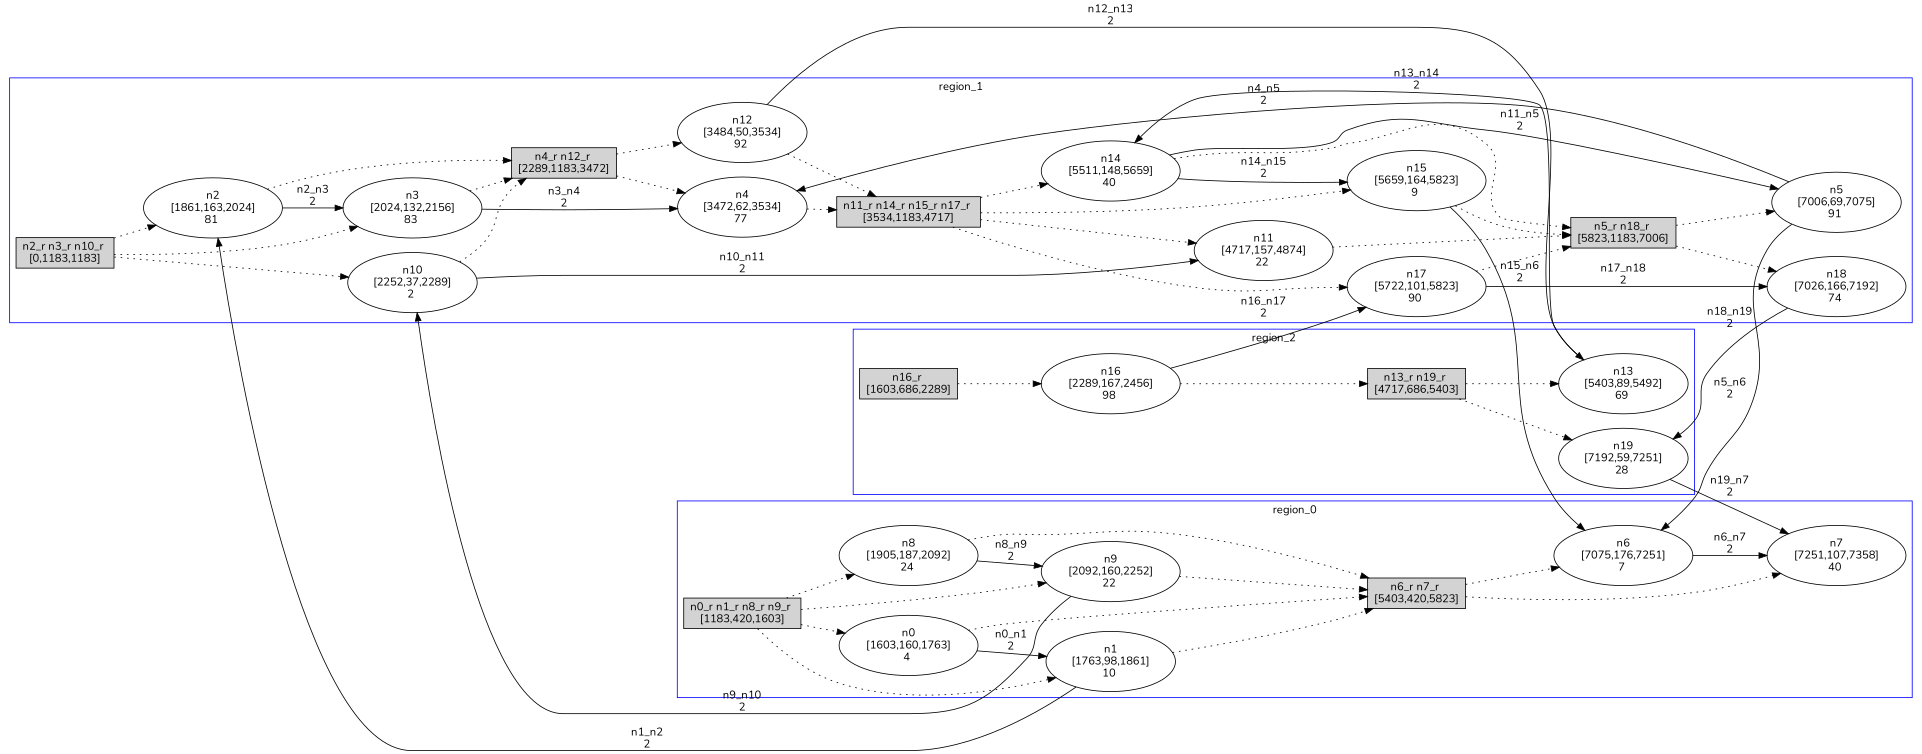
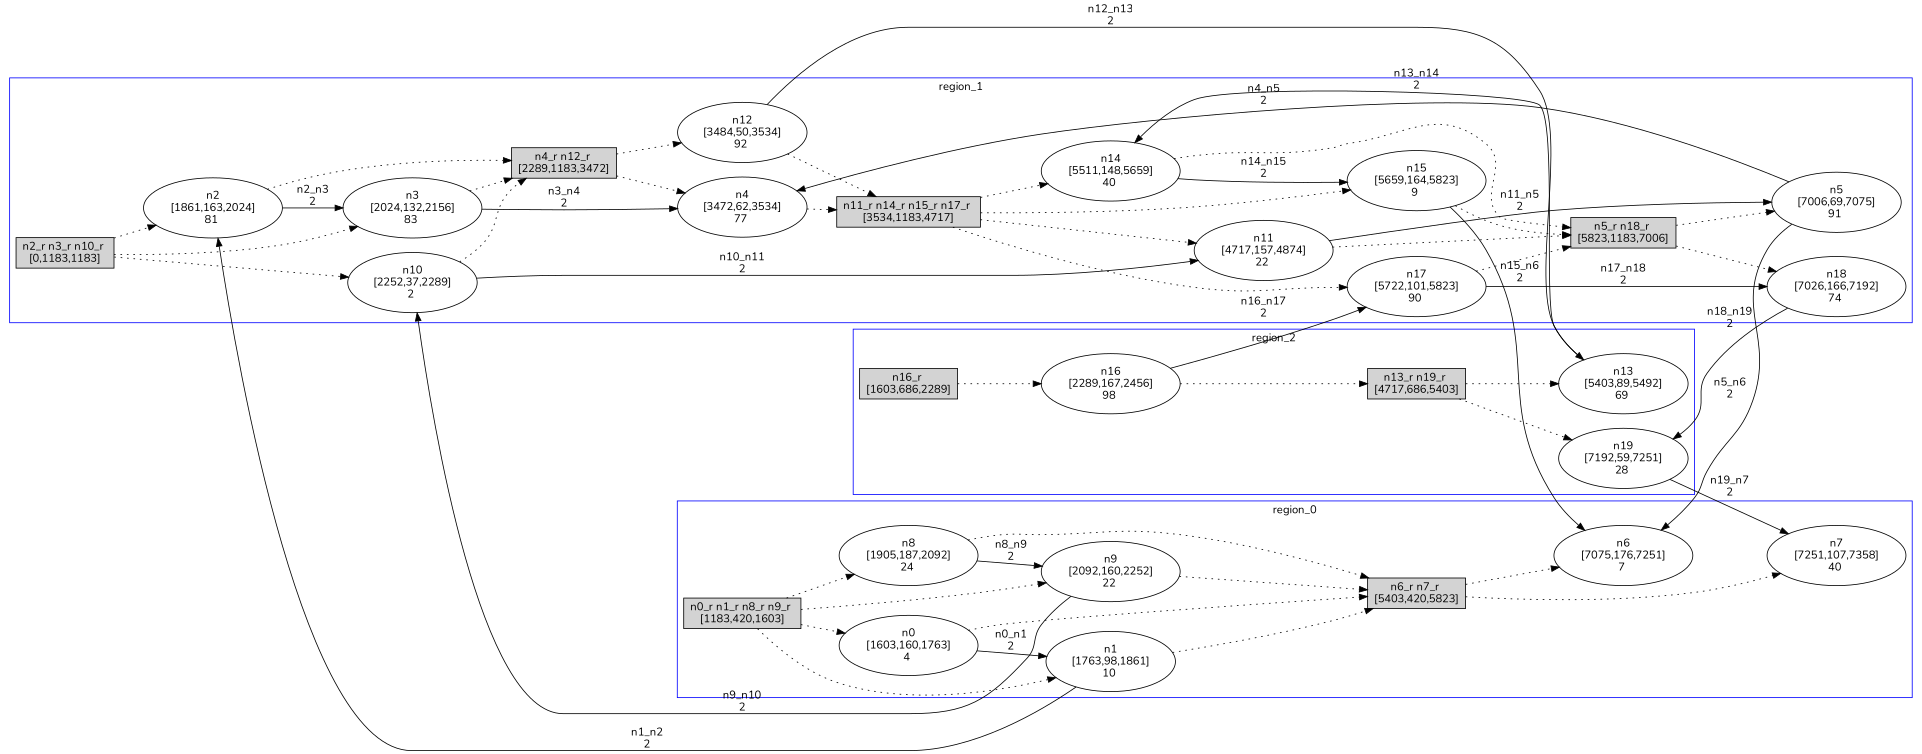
  digraph {
    fontname=Nunito
    rankdir=LR
    node [fontname=Nunito]
    edge [fontname=Nunito style=dotted]
    n1 [label="n0_r n1_r n8_r n9_r \n[1183,420,1603]" shape=box style=filled]
    n2 [label="n0\n[1603,160,1763]\n4 "]
    n3 [label="n1\n[1763,98,1861]\n10 "]
    n4 [label="n8\n[1905,187,2092]\n24 "]
    n5 [label="n9\n[2092,160,2252]\n22 "]
    n6 [label="n6_r n7_r \n[5403,420,5823]" shape=box style=filled]
    n7 [label="n6\n[7075,176,7251]\n7 "]
    n8 [label="n7\n[7251,107,7358]\n40 "]
    n9 [label="n2_r n3_r n10_r \n[0,1183,1183]" shape=box style=filled]
    n10 [label="n2\n[1861,163,2024]\n81 "]
    n11 [label="n3\n[2024,132,2156]\n83 "]
    n12 [label="n10\n[2252,37,2289]\n2 "]
    n13 [label="n4_r n12_r \n[2289,1183,3472]" shape=box style=filled]
    n14 [label="n4\n[3472,62,3534]\n77 "]
    n15 [label="n12\n[3484,50,3534]\n92 "]
    n16 [label="n11_r n14_r n15_r n17_r \n[3534,1183,4717]" shape=box style=filled]
    n17 [label="n11\n[4717,157,4874]\n22 "]
    n18 [label="n14\n[5511,148,5659]\n40 "]
    n19 [label="n15\n[5659,164,5823]\n9 "]
    n20 [label="n17\n[5722,101,5823]\n90 "]
    n21 [label="n5_r n18_r \n[5823,1183,7006]" shape=box style=filled]
    n22 [label="n5\n[7006,69,7075]\n91 "]
    n23 [label="n18\n[7026,166,7192]\n74 "]
    n24 [label="n16_r \n[1603,686,2289]" shape=box style=filled]
    n25 [label="n16\n[2289,167,2456]\n98 "]
    n26 [label="n13_r n19_r \n[4717,686,5403]" shape=box style=filled]
    n27 [label="n13\n[5403,89,5492]\n69 "]
    n28 [label="n19\n[7192,59,7251]\n28 "]
    subgraph cluster_1 {
      color=blue
      label=region_0
      stytle=filled
      n1
      n2
      n3
      n4
      n5
      n6
      n7
      n8
    }
    subgraph cluster_2 {
      color=blue
      label=region_1
      stytle=filled
      n9
      n10
      n11
      n12
      n13
      n14
      n15
      n16
      n17
      n18
      n19
      n20
      n21
      n22
      n23
    }
    subgraph cluster_3 {
      color=blue
      label=region_2
      stytle=filled
      n24
      n25
      n26
      n27
      n28
    }
    n1 -> n2
    n1 -> n3
    n1 -> n4
    n1 -> n5
    n2 -> n3 [label="n0_n1\n2" style=""]
    n2 -> n6
    n3 -> n6
    n3 -> n10 [label="n1_n2\n2" style=""]
    n4 -> n5 [label="n8_n9\n2" style=""]
    n4 -> n6
    n5 -> n6
    n5 -> n12 [label="n9_n10\n2" style=""]
    n6 -> n7
    n6 -> n8
-   n7 -> n8 [label="n6_n7\n2" style=""]
    n9 -> n10
    n9 -> n11
    n9 -> n12
    n10 -> n11 [label="n2_n3\n2" style=""]
    n10 -> n13
    n11 -> n13
    n11 -> n14 [label="n3_n4\n2" style=""]
    n12 -> n13
    n12 -> n17 [label="n10_n11\n2" style=""]
    n13 -> n14
    n13 -> n15
    n14 -> n16
    n15 -> n16
    n15 -> n27 [label="n12_n13\n2" style=""]
    n16 -> n17
    n16 -> n18
    n16 -> n19
    n16 -> n20
    n17 -> n21
-   n18 -> n22 [label="n11_n5\n2" style=""]
+   n17 -> n22 [label="n11_n5\n2" style=""]
    n18 -> n19 [label="n14_n15\n2" style=""]
    n18 -> n21
    n19 -> n7 [label="n15_n6\n2" style=""]
    n19 -> n21
    n20 -> n21
    n20 -> n23 [label="n17_n18\n2" style=""]
    n21 -> n22
    n21 -> n23
    n22 -> n7 [label="n5_n6\n2" style=""]
    n22 -> n14 [label="n4_n5\n2" style=""]
    n23 -> n28 [label="n18_n19\n2" style=""]
    n24 -> n25
    n25 -> n20 [label="n16_n17\n2" style=""]
    n25 -> n26
    n26 -> n27
    n26 -> n28
    n27 -> n18 [label="n13_n14\n2" style=""]
    n28 -> n8 [label="n19_n7\n2" style=""]
  }
